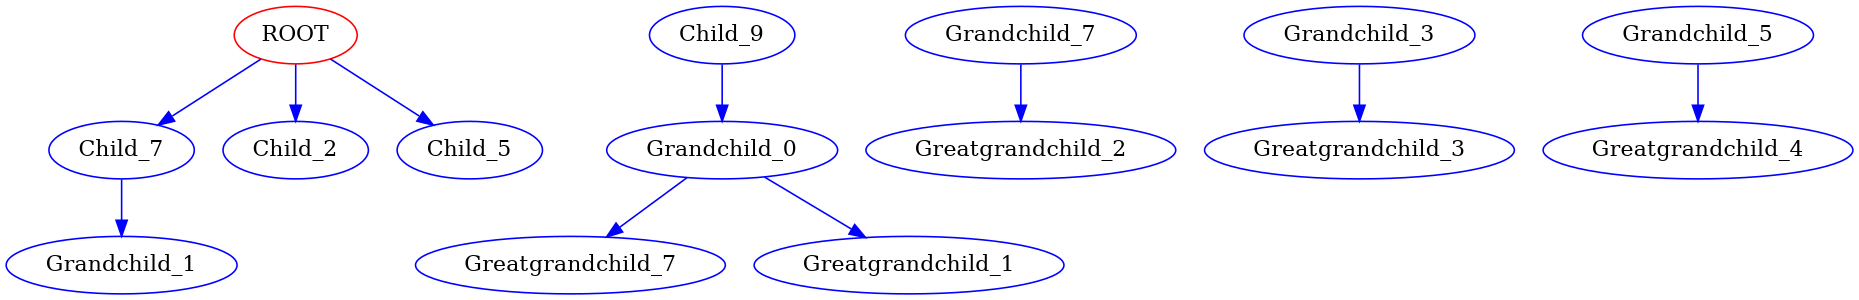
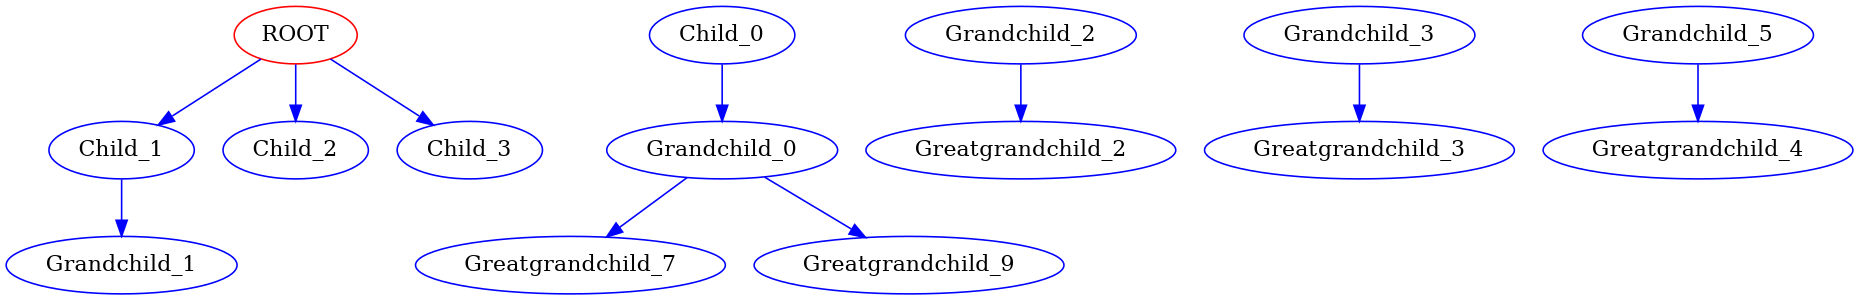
  strict digraph {
    node [color=blue]
    edge [color=blue]
    ROOT [color=red]
-   Child_1 [label=Child_7]
+   Child_1
    Child_2
-   Child_3 [label=Child_5]
-   Child_0 [label=Child_9]
+   Child_3
+   Child_0
    Grandchild_0
    Grandchild_1
    n8 [label=Greatgrandchild_7]
-   Greatgrandchild_1
-   Grandchild_2 [label=Grandchild_7]
+   Greatgrandchild_1 [label=Greatgrandchild_9]
+   Grandchild_2
    Greatgrandchild_2
    Grandchild_3
    Greatgrandchild_3
    n14 [label=Grandchild_5]
    Greatgrandchild_4
    ROOT -> Child_1
    ROOT -> Child_2
    ROOT -> Child_3
    Child_1 -> Grandchild_1
    Child_0 -> Grandchild_0
    Grandchild_0 -> n8
    Grandchild_0 -> Greatgrandchild_1
    Grandchild_2 -> Greatgrandchild_2
    Grandchild_3 -> Greatgrandchild_3
    n14 -> Greatgrandchild_4
  }
